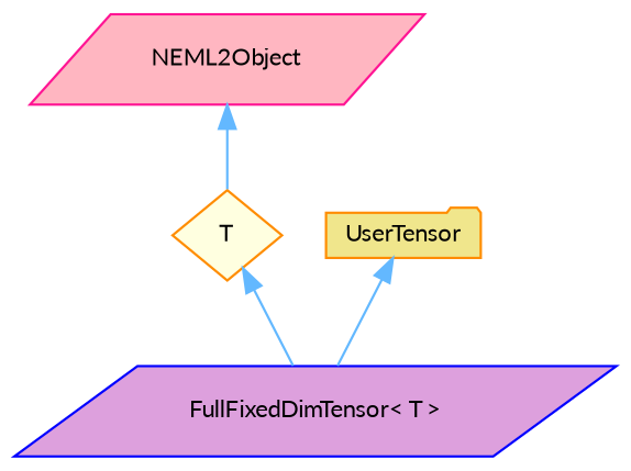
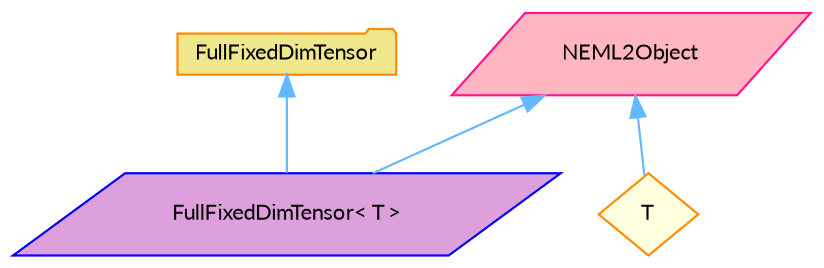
  digraph {
    fontname=Lato
    node [color=darkorange fontname=Lato fontsize=10 shape=parallelogram style=filled]
    edge [color=steelblue1 dir=back fontname=Lato fontsize=10 labelfontname=Helvetica labelfontsize=10 style=solid]
    n1 [color=blue fillcolor=plum fontcolor=black height=0.2 label="FullFixedDimTensor\< T \>" width=0.4]
    n2 [fillcolor=lightyellow height=0.2 label=T shape=diamond width=0.4]
-   n3 [fillcolor=khaki height=0.2 label=UserTensor shape=folder width=0.4]
+   n3 [fillcolor=khaki height=0.2 label=FullFixedDimTensor shape=folder width=0.4]
    n4 [color=deeppink fillcolor=lightpink height=0.2 label=NEML2Object width=0.4]
-   n2 -> n1
+   n4 -> n1
    n3 -> n1
    n4 -> n2
  }
